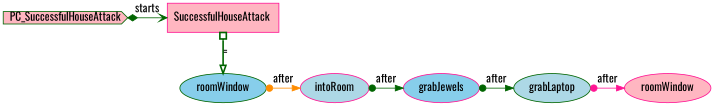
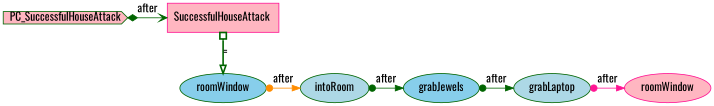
  digraph {
    fontname=Oswald
    node [color=darkgreen fillcolor=lightpink fontname=Oswald shape=ellipse style=filled]
    edge [arrowtail=dot color=darkgreen dir=both fontname=Oswald]
    n1 [height=.2 label=PC_SuccessfulHouseAttack shape=cds width=.2]
    n2 [color=deeppink label="SuccessfulHouseAttack " shape=box]
    n3 [color=deeppink label=roomWindow]
    n4 [fillcolor=lightblue label=grabLaptop]
-   n5 [color=deeppink fillcolor=skyblue label=grabJewels]
-   n6 [color=deeppink fillcolor=lightblue label=intoRoom]
+   n5 [fillcolor=skyblue label=grabJewels]
+   n6 [fillcolor=lightblue label=intoRoom]
    n7 [fillcolor=skyblue label=roomWindow]
    subgraph sub_1 {
      rank=min
      n1
      n2
    }
    subgraph sub_2 {
      rank=same
      n3
      n4
      n5
      n6
      n7
    }
    subgraph sub_3 {
      rank=same
      n3
      n4
      n5
      n6
    }
    subgraph sub_4 {
      rank=same
      n3
      n4
      n5
    }
    subgraph sub_5 {
      rank=same
      n3
      n4
    }
-   n1 -> n2 [arrowhead=open arrowtail=diamond label=starts]
+   n1 -> n2 [arrowhead=open arrowtail=diamond label=after]
    n2 -> n7 [arrowhead=onormal arrowtail=obox label="=" penwidth=2]
    n4 -> n3 [color=deeppink label=after]
    n5 -> n4 [label=after]
    n6 -> n5 [label=after]
    n7 -> n6 [color=darkorange label=after]
  }
